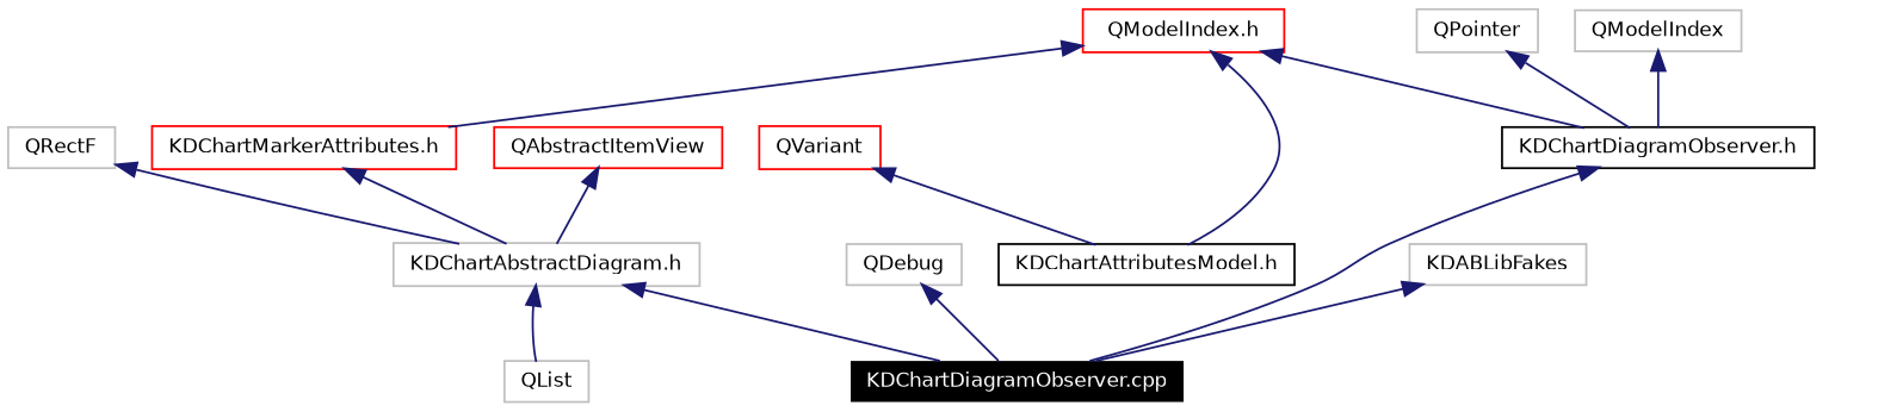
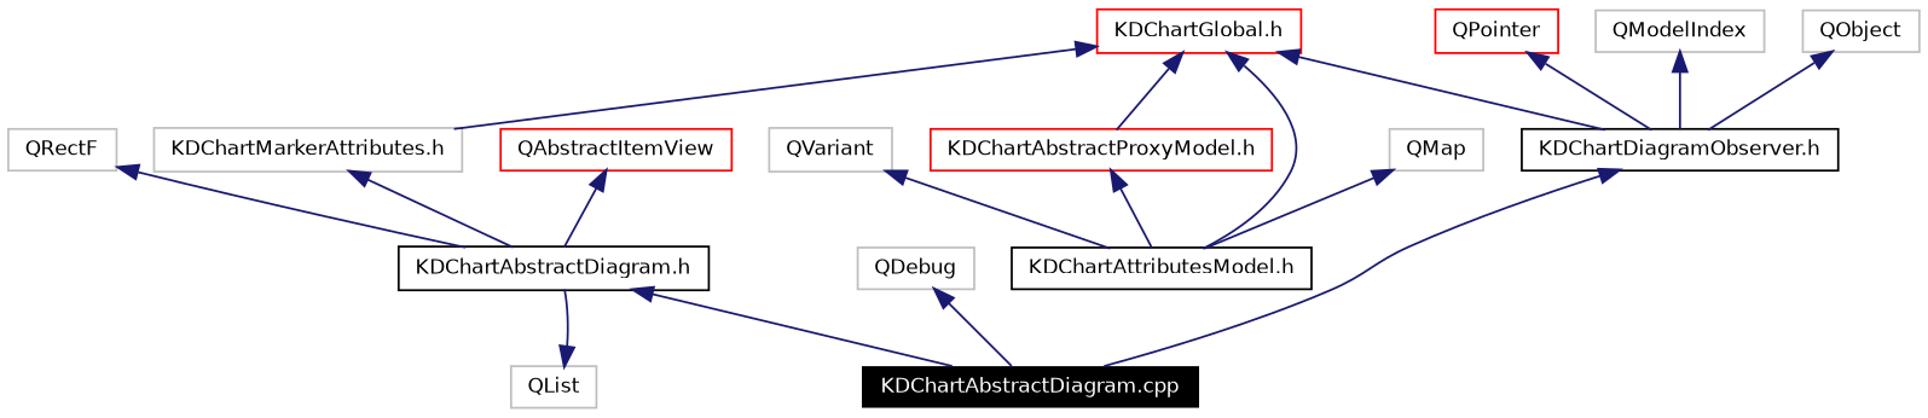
  digraph {
    node [color=grey75 fontname=Helvetica fontsize=10 shape=record]
    edge [color=midnightblue dir=back fontname=Helvetica fontsize=10 labelfontname=Helvetica labelfontsize=10 style=solid]
-   n1 [color=white fillcolor=black fontcolor=white height=0.2 label="KDChartDiagramObserver.cpp" style=filled width=0.4]
-   n2 [height=0.2 label="KDChartAbstractDiagram.h" width=0.4]
+   n1 [color=white fillcolor=black fontcolor=white height=0.2 label="KDChartAbstractDiagram.cpp" style=filled width=0.4]
+   n2 [color=black height=0.2 label="KDChartAbstractDiagram.h" width=0.4]
    n3 [height=0.2 label=QList width=0.4]
    n4 [height=0.2 label=QRectF width=0.4]
    n5 [color=red height=0.2 label=QAbstractItemView width=0.4]
-   n6 [color=red height=0.2 label="QModelIndex.h" width=0.4]
-   n7 [color=red height=0.2 label="KDChartMarkerAttributes.h" width=0.4]
+   n6 [color=red height=0.2 label="KDChartGlobal.h" width=0.4]
+   n7 [height=0.2 label="KDChartMarkerAttributes.h" width=0.4]
    n8 [color=black height=0.2 label="KDChartDiagramObserver.h" width=0.4]
    n9 [color=black height=0.2 label="KDChartAttributesModel.h" width=0.4]
-   n12 [height=0.2 label=QPointer width=0.4]
+   n10 [color=red height=0.2 label="KDChartAbstractProxyModel.h" width=0.4]
+   n11 [height=0.2 label=QObject width=0.4]
+   n12 [color=red height=0.2 label=QPointer width=0.4]
    n13 [height=0.2 label=QModelIndex width=0.4]
-   n15 [color=red height=0.2 label=QVariant width=0.4]
-   n16 [height=0.2 label=KDABLibFakes width=0.4]
+   n14 [height=0.2 label=QMap width=0.4]
+   n15 [height=0.2 label=QVariant width=0.4]
    n17 [height=0.2 label=QDebug width=0.4]
    n2 -> n1
-   n2 -> n3
+   n3 -> n2
    n4 -> n2
    n5 -> n2
    n6 -> n7
    n6 -> n8
    n6 -> n9
+   n6 -> n10
    n7 -> n2
    n8 -> n1
+   n10 -> n9
+   n11 -> n8
    n12 -> n8
    n13 -> n8
+   n14 -> n9
    n15 -> n9
-   n16 -> n1
    n17 -> n1
  }
